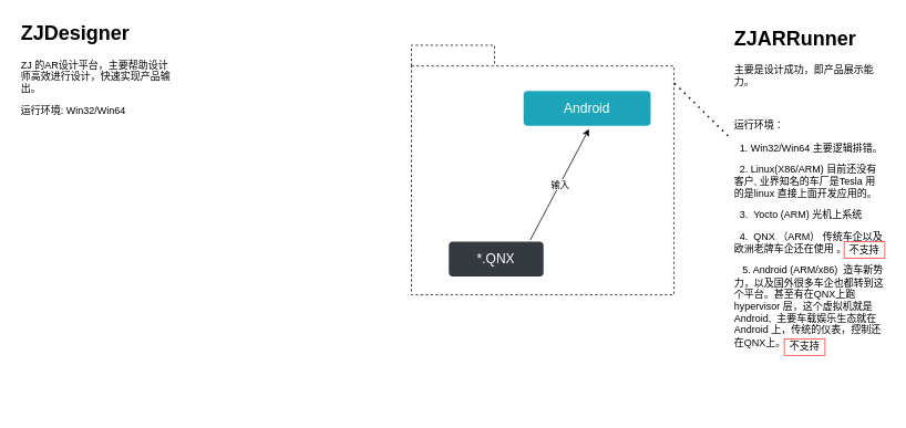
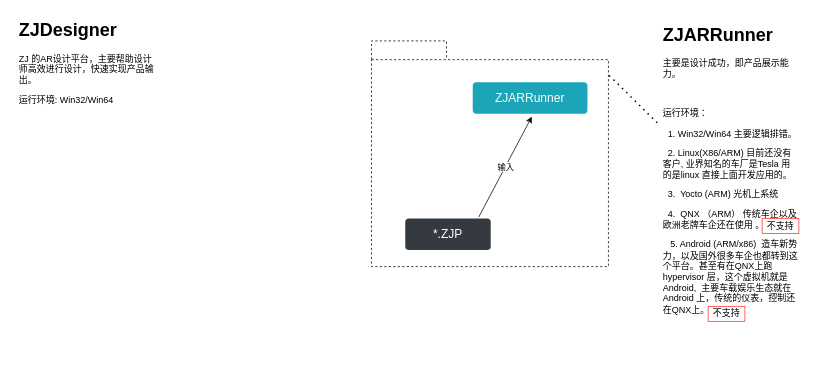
  <mxCell id="0" />
  <mxCell id="1" parent="0" />
  <mxCell id="2" value="" style="shape=folder;spacingTop=10;tabWidth=100;tabHeight=25;tabPosition=left;html=1;dashed=1;" parent="1" vertex="1"><mxGeometry x="495" y="54" width="316" height="301" as="geometry" /></mxCell>
- <mxCell id="3" value="Android" style="html=1;shadow=0;dashed=0;shape=mxgraph.bootstrap.rrect;rSize=5;strokeColor=none;strokeWidth=1;fillColor=#1CA5B8;fontColor=#FFFFFF;whiteSpace=wrap;align=center;verticalAlign=middle;spacingLeft=0;fontStyle=0;fontSize=16;spacing=5;" parent="1" vertex="1"><mxGeometry x="630" y="109" width="153" height="42" as="geometry" /></mxCell>
- <mxCell id="4" value="*.QNX" style="html=1;shadow=0;dashed=0;shape=mxgraph.bootstrap.rrect;rSize=5;strokeColor=none;strokeWidth=1;fillColor=#343A40;fontColor=#ffffff;whiteSpace=wrap;align=center;verticalAlign=middle;spacingLeft=0;fontStyle=0;fontSize=16;spacing=5;" parent="1" vertex="1"><mxGeometry x="540" y="291" width="114" height="42" as="geometry" /></mxCell>
+ <mxCell id="3" value="ZJARRunner" style="html=1;shadow=0;dashed=0;shape=mxgraph.bootstrap.rrect;rSize=5;strokeColor=none;strokeWidth=1;fillColor=#1CA5B8;fontColor=#FFFFFF;whiteSpace=wrap;align=center;verticalAlign=middle;spacingLeft=0;fontStyle=0;fontSize=16;spacing=5;" parent="1" vertex="1"><mxGeometry x="630" y="109" width="153" height="42" as="geometry" /></mxCell>
+ <mxCell id="4" value="*.ZJP" style="html=1;shadow=0;dashed=0;shape=mxgraph.bootstrap.rrect;rSize=5;strokeColor=none;strokeWidth=1;fillColor=#343A40;fontColor=#ffffff;whiteSpace=wrap;align=center;verticalAlign=middle;spacingLeft=0;fontStyle=0;fontSize=16;spacing=5;" parent="1" vertex="1"><mxGeometry x="540" y="291" width="114" height="42" as="geometry" /></mxCell>
  <mxCell id="5" value="输入" style="endArrow=classic;html=1;rounded=0;strokeColor=#000000;elbow=vertical;entryX=0.515;entryY=1.095;entryDx=0;entryDy=0;entryPerimeter=0;" parent="1" target="3" edge="1"><mxGeometry width="50" height="50" relative="1" as="geometry"><mxPoint x="638" y="289" as="sourcePoint" /><mxPoint x="673" y="268" as="targetPoint" /></mxGeometry></mxCell>
  <mxCell id="6" value="&lt;h1&gt;ZJDesigner&lt;/h1&gt;&lt;p&gt;ZJ 的AR设计平台，主要帮助设计师高效进行设计，快速实现产品输出。&lt;/p&gt;&lt;p&gt;运行环境: Win32/Win64&lt;/p&gt;&lt;p&gt;&lt;br&gt;&lt;/p&gt;" style="text;html=1;strokeColor=none;fillColor=none;spacing=5;spacingTop=-20;whiteSpace=wrap;overflow=hidden;rounded=0;" parent="1" vertex="1"><mxGeometry x="20" y="20" width="190" height="120" as="geometry" /></mxCell>
  <mxCell id="7" value="" style="endArrow=none;dashed=1;html=1;dashPattern=1 3;strokeWidth=2;rounded=0;elbow=vertical;" parent="1" target="8" edge="1"><mxGeometry width="50" height="50" relative="1" as="geometry"><mxPoint x="812" y="100" as="sourcePoint" /><mxPoint x="862" y="50" as="targetPoint" /></mxGeometry></mxCell>
  <mxCell id="8" value="&lt;h1&gt;ZJARRunner&lt;/h1&gt;&lt;p&gt;主要是设计成功，即产品展示能力。&lt;/p&gt;&lt;p&gt;&lt;br&gt;&lt;/p&gt;&lt;p&gt;运行环境：&lt;/p&gt;&lt;p&gt;&amp;nbsp; 1. Win32/Win64 主要逻辑排错。&lt;/p&gt;&lt;p&gt;&amp;nbsp; 2. Linux(X86/ARM) 目前还没有客户, 业界知名的车厂是Tesla 用的是linux 直接上面开发应用的。&lt;/p&gt;&lt;p&gt;&amp;nbsp; 3.&amp;nbsp; Yocto (ARM) 光机上系统&lt;/p&gt;&lt;p&gt;&amp;nbsp; 4.&amp;nbsp; QNX （ARM） 传统车企以及欧洲老牌车企还在使用 。&amp;nbsp;&lt;/p&gt;&lt;p&gt;&amp;nbsp; &amp;nbsp;5. Android (ARM/x86)&amp;nbsp; 造车新势力，以及国外很多车企也都转到这个平台。甚至有在QNX上跑hypervisor 层，这个虚拟机就是Android,&amp;nbsp; 主要车载娱乐生态就在Android 上，传统的仪表，控制还在QNX上。&lt;/p&gt;&lt;p&gt;&amp;nbsp;&lt;/p&gt;" style="text;html=1;strokeColor=none;fillColor=none;spacing=5;spacingTop=-20;whiteSpace=wrap;overflow=hidden;rounded=0;" parent="1" vertex="1"><mxGeometry x="879" y="26" width="190" height="468" as="geometry" /></mxCell>
  <mxCell id="9" value="不支持" style="text;html=1;strokeColor=#FF3333;fillColor=none;align=center;verticalAlign=middle;whiteSpace=wrap;rounded=0;" parent="1" vertex="1"><mxGeometry x="944" y="408" width="49" height="20" as="geometry" /></mxCell>
  <mxCell id="10" value="不支持" style="text;html=1;strokeColor=#FF3333;fillColor=none;align=center;verticalAlign=middle;whiteSpace=wrap;rounded=0;" parent="1" vertex="1"><mxGeometry x="1016" y="291" width="49" height="20" as="geometry" /></mxCell>
